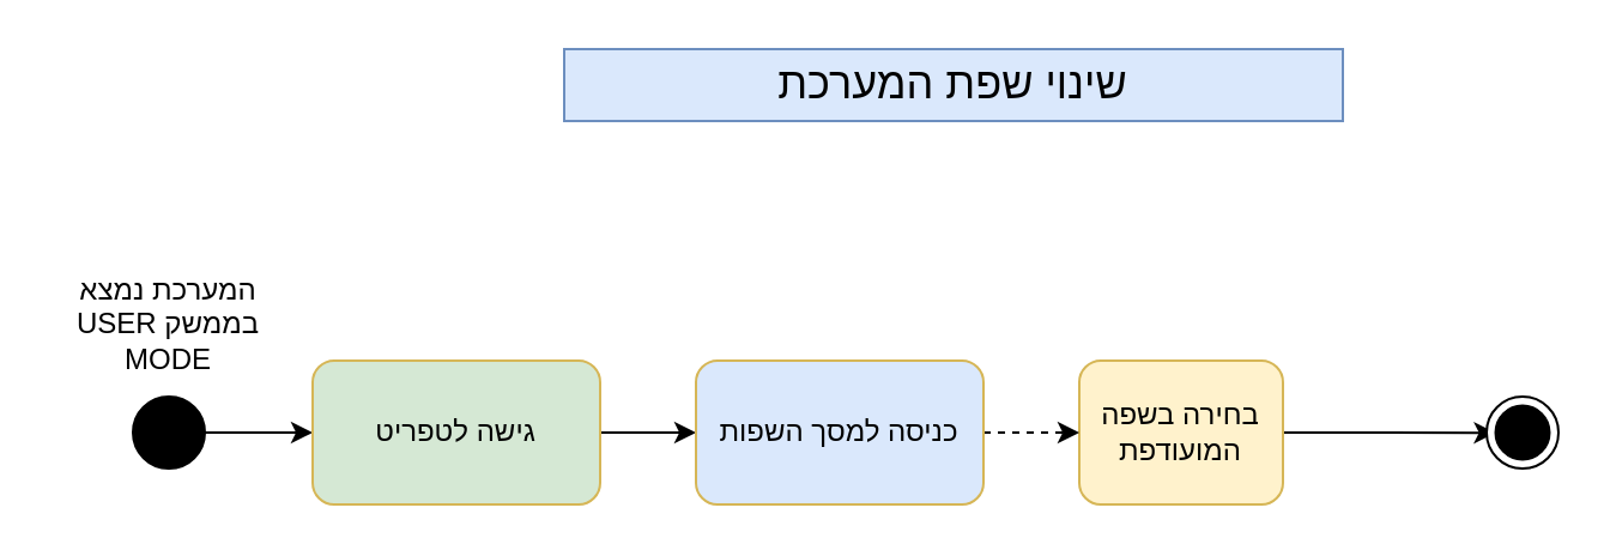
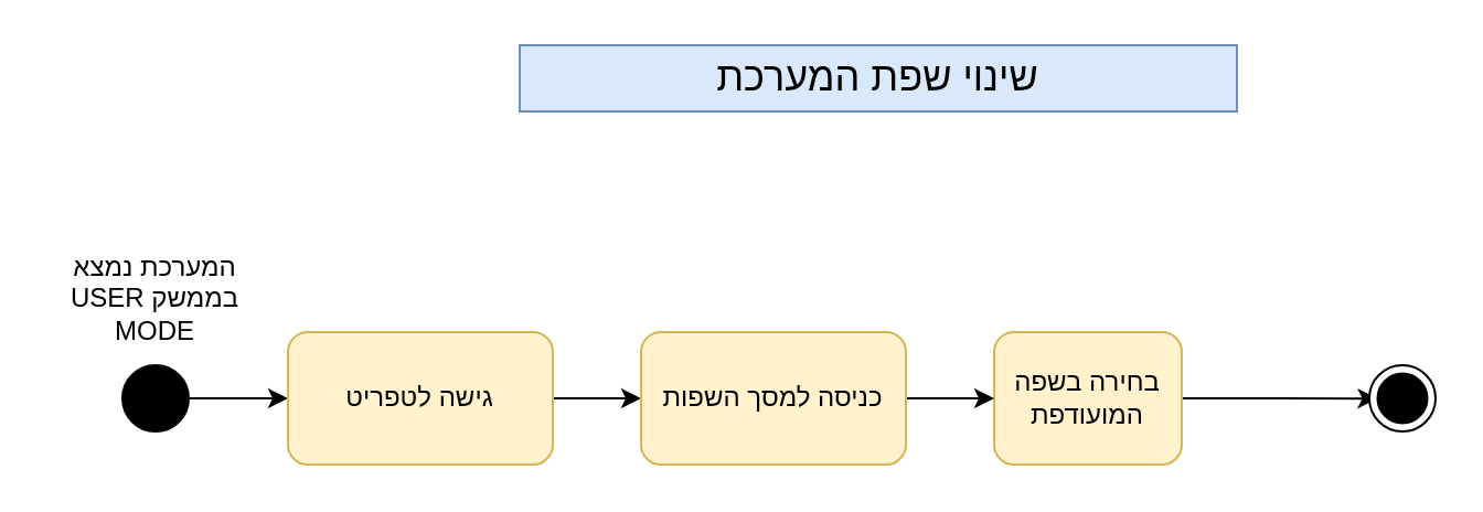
  <mxCell id="0" />
  <mxCell id="1" parent="0" />
  <mxCell id="2" value="" style="edgeStyle=orthogonalEdgeStyle;rounded=0;orthogonalLoop=1;jettySize=auto;html=1;fontSize=18;fontColor=none;" parent="1" source="3" target="8" edge="1"><mxGeometry relative="1" as="geometry" /></mxCell>
  <mxCell id="3" value="" style="ellipse;whiteSpace=wrap;html=1;aspect=fixed;fillColor=#000000;" parent="1" vertex="1"><mxGeometry x="55" y="165" width="30" height="30" as="geometry" /></mxCell>
  <mxCell id="4" value="המערכת נמצא בממשק USER MODE" style="text;html=1;strokeColor=none;fillColor=none;align=center;verticalAlign=middle;whiteSpace=wrap;rounded=0;textDirection=rtl;" parent="1" vertex="1"><mxGeometry x="20" y="120" width="100" height="30" as="geometry" /></mxCell>
  <mxCell id="5" value="" style="endArrow=classic;html=1;rounded=0;exitX=1;exitY=0.5;exitDx=0;exitDy=0;entryX=0;entryY=0.5;entryDx=0;entryDy=0;" parent="1" edge="1"><mxGeometry width="50" height="50" relative="1" as="geometry"><mxPoint x="240" y="180" as="sourcePoint" /><mxPoint x="290" y="180" as="targetPoint" /></mxGeometry></mxCell>
  <mxCell id="6" value="" style="edgeStyle=orthogonalEdgeStyle;rounded=0;orthogonalLoop=1;jettySize=auto;html=1;fontSize=18;fontColor=none;" parent="1" source="7" target="11" edge="1"><mxGeometry relative="1" as="geometry" /></mxCell>
  <mxCell id="7" value="בחירה בשפה המועודפת" style="rounded=1;whiteSpace=wrap;html=1;fillColor=#fff2cc;strokeColor=#d6b656;align=center;textDirection=rtl;" parent="1" vertex="1"><mxGeometry x="450" y="150" width="85" height="60" as="geometry" /></mxCell>
- <mxCell id="8" value="גישה לטפריט" style="rounded=1;whiteSpace=wrap;html=1;fillColor=#d5e8d4;strokeColor=#d6b656;align=center;textDirection=rtl;" parent="1" vertex="1"><mxGeometry x="130" y="150" width="120" height="60" as="geometry" /></mxCell>
+ <mxCell id="8" value="גישה לטפריט" style="rounded=1;whiteSpace=wrap;html=1;fillColor=#fff2cc;strokeColor=#d6b656;align=center;textDirection=rtl;" parent="1" vertex="1"><mxGeometry x="130" y="150" width="120" height="60" as="geometry" /></mxCell>
  <mxCell id="9" value="שינוי שפת המערכת" style="rounded=0;whiteSpace=wrap;html=1;labelBackgroundColor=none;fillColor=#dae8fc;strokeColor=#6c8ebf;align=center;textDirection=rtl;fontSize=18;fontStyle=0" parent="1" vertex="1"><mxGeometry x="235" y="20" width="325" height="30" as="geometry" /></mxCell>
  <mxCell id="10" value="" style="ellipse;whiteSpace=wrap;html=1;aspect=fixed;fillColor=#FFFFFF;fontColor=none;labelBackgroundColor=none;noLabel=1;" parent="1" vertex="1"><mxGeometry x="620" y="165" width="30" height="30" as="geometry" /></mxCell>
  <mxCell id="11" value="" style="ellipse;whiteSpace=wrap;html=1;aspect=fixed;fillColor=#000000;" parent="1" vertex="1"><mxGeometry x="623.75" y="168.75" width="22.5" height="22.5" as="geometry" /></mxCell>
- <mxCell id="12" value="" style="edgeStyle=orthogonalEdgeStyle;rounded=0;orthogonalLoop=1;jettySize=auto;html=1;fontSize=18;fontColor=none;dashed=1;" parent="1" source="13" target="7" edge="1"><mxGeometry relative="1" as="geometry" /></mxCell>
- <mxCell id="13" value="כניסה למסך השפות" style="rounded=1;whiteSpace=wrap;html=1;fillColor=#dae8fc;strokeColor=#d6b656;align=center;textDirection=rtl;" parent="1" vertex="1"><mxGeometry x="290" y="150" width="120" height="60" as="geometry" /></mxCell>
+ <mxCell id="12" value="" style="edgeStyle=orthogonalEdgeStyle;rounded=0;orthogonalLoop=1;jettySize=auto;html=1;fontSize=18;fontColor=none;" parent="1" source="13" target="7" edge="1"><mxGeometry relative="1" as="geometry" /></mxCell>
+ <mxCell id="13" value="כניסה למסך השפות" style="rounded=1;whiteSpace=wrap;html=1;fillColor=#fff2cc;strokeColor=#d6b656;align=center;textDirection=rtl;" parent="1" vertex="1"><mxGeometry x="290" y="150" width="120" height="60" as="geometry" /></mxCell>
